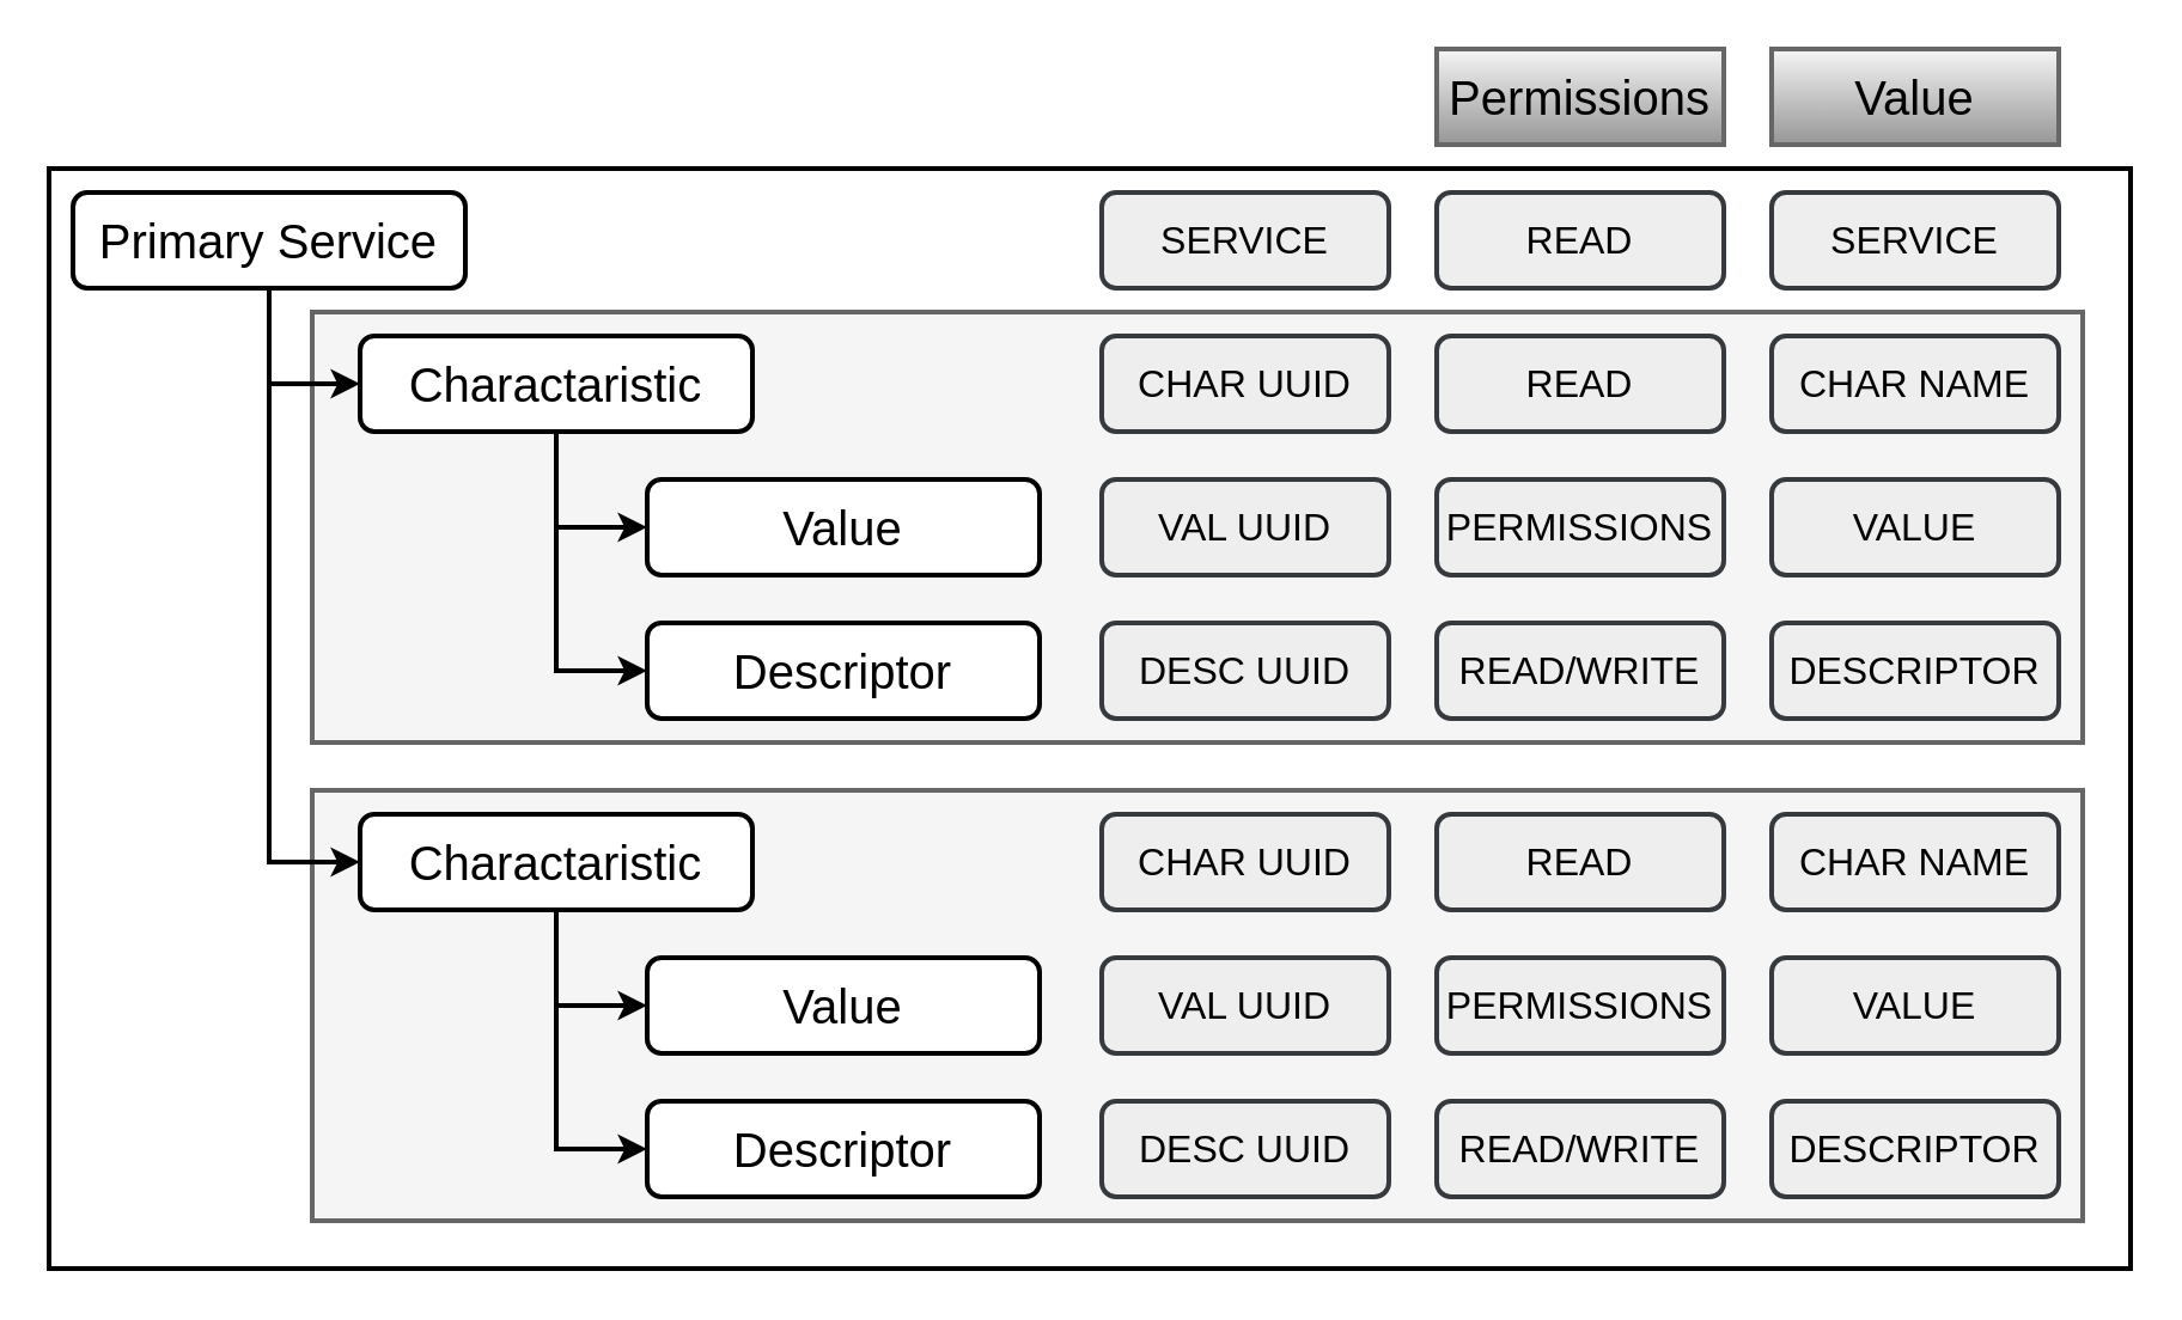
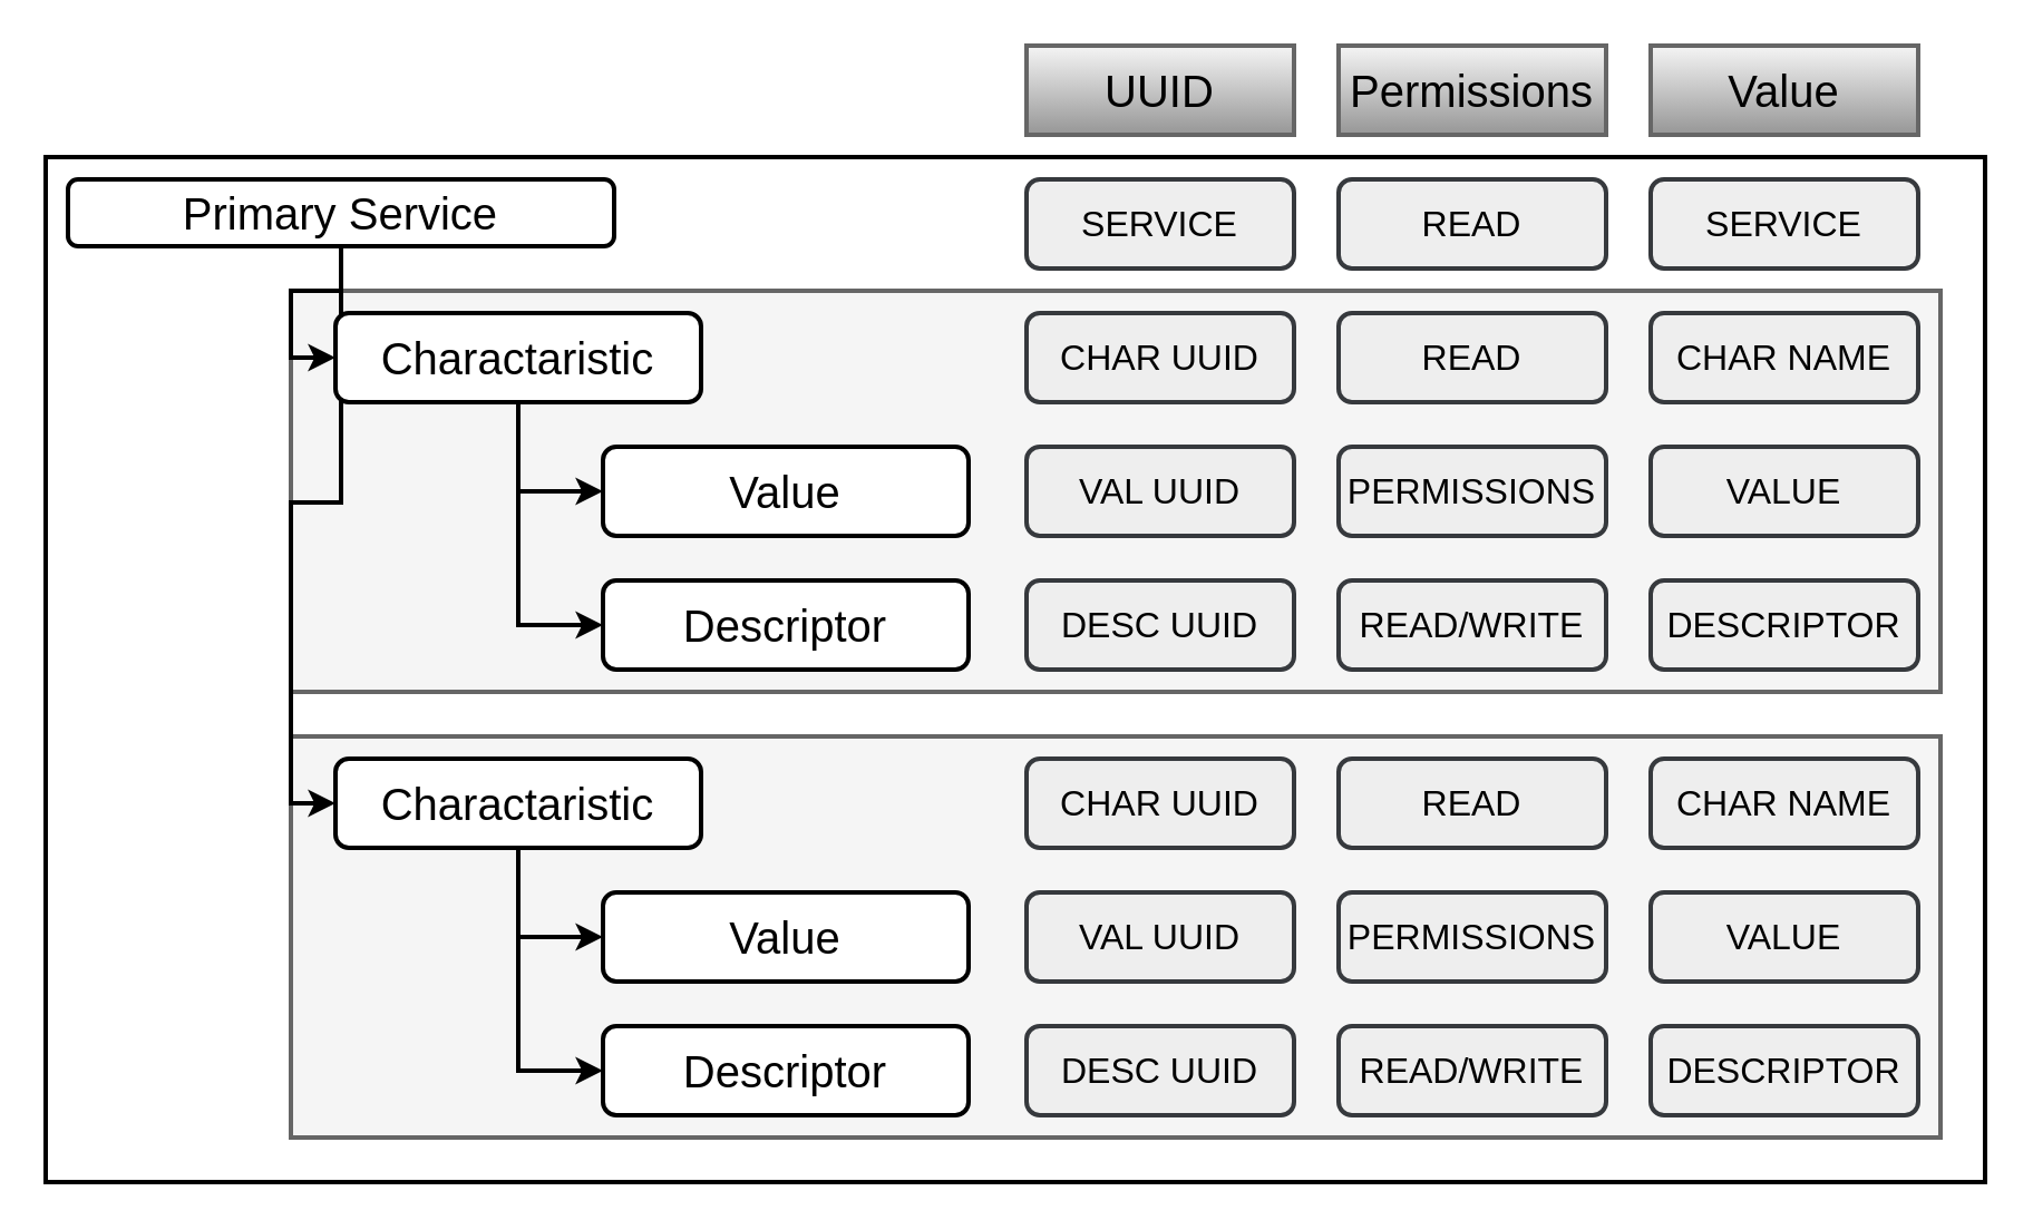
  <mxCell id="0" />
  <mxCell id="1" parent="0" />
  <mxCell id="2" value="" style="rounded=0;whiteSpace=wrap;html=1;glass=0;strokeWidth=2;fillColor=none;" vertex="1" parent="1"><mxGeometry x="20" y="70" width="870" height="460" as="geometry" /></mxCell>
  <mxCell id="3" value="" style="rounded=0;whiteSpace=wrap;html=1;glass=0;strokeWidth=2;strokeColor=#666666;fontColor=#333333;fillColor=#f5f5f5;" vertex="1" parent="1"><mxGeometry x="130" y="130" width="740" height="180" as="geometry" /></mxCell>
  <mxCell id="4" value="" style="rounded=0;whiteSpace=wrap;html=1;glass=0;strokeWidth=2;fillColor=#f5f5f5;strokeColor=#666666;fontColor=#333333;" vertex="1" parent="1"><mxGeometry x="130" y="330" width="740" height="180" as="geometry" /></mxCell>
  <mxCell id="5" style="edgeStyle=orthogonalEdgeStyle;rounded=0;orthogonalLoop=1;jettySize=auto;html=1;entryX=0;entryY=0.5;entryDx=0;entryDy=0;strokeWidth=2;" edge="1" parent="1" source="7" target="10"><mxGeometry relative="1" as="geometry" /></mxCell>
  <mxCell id="6" style="edgeStyle=orthogonalEdgeStyle;rounded=0;orthogonalLoop=1;jettySize=auto;html=1;entryX=0;entryY=0.5;entryDx=0;entryDy=0;strokeWidth=2;" edge="1" parent="1" source="7" target="14"><mxGeometry relative="1" as="geometry" /></mxCell>
- <mxCell id="7" value="&lt;font style=&quot;font-size: 20px&quot;&gt;Primary Service&lt;/font&gt;" style="rounded=1;whiteSpace=wrap;html=1;strokeWidth=2;" vertex="1" parent="1"><mxGeometry x="30" y="80" width="164" height="40" as="geometry" /></mxCell>
+ <mxCell id="7" value="&lt;font style=&quot;font-size: 20px&quot;&gt;Primary Service&lt;/font&gt;" style="rounded=1;whiteSpace=wrap;html=1;strokeWidth=2;" vertex="1" parent="1"><mxGeometry x="30" y="80" width="245" height="30" as="geometry" /></mxCell>
  <mxCell id="8" style="edgeStyle=orthogonalEdgeStyle;rounded=0;orthogonalLoop=1;jettySize=auto;html=1;entryX=0;entryY=0.5;entryDx=0;entryDy=0;strokeWidth=2;" edge="1" parent="1" source="10" target="11"><mxGeometry relative="1" as="geometry" /></mxCell>
  <mxCell id="9" style="edgeStyle=orthogonalEdgeStyle;rounded=0;orthogonalLoop=1;jettySize=auto;html=1;entryX=0;entryY=0.5;entryDx=0;entryDy=0;strokeWidth=2;" edge="1" parent="1" source="10" target="16"><mxGeometry relative="1" as="geometry" /></mxCell>
  <mxCell id="10" value="&lt;span style=&quot;font-size: 20px&quot;&gt;Charactaristic&lt;/span&gt;" style="rounded=1;whiteSpace=wrap;html=1;strokeWidth=2;" vertex="1" parent="1"><mxGeometry x="150" y="140" width="164" height="40" as="geometry" /></mxCell>
  <mxCell id="11" value="&lt;span style=&quot;font-size: 20px&quot;&gt;Value&lt;/span&gt;" style="rounded=1;whiteSpace=wrap;html=1;strokeWidth=2;" vertex="1" parent="1"><mxGeometry x="270" y="200" width="164" height="40" as="geometry" /></mxCell>
  <mxCell id="12" style="edgeStyle=orthogonalEdgeStyle;rounded=0;orthogonalLoop=1;jettySize=auto;html=1;entryX=0;entryY=0.5;entryDx=0;entryDy=0;strokeWidth=2;" edge="1" parent="1" source="14" target="15"><mxGeometry relative="1" as="geometry" /></mxCell>
  <mxCell id="13" style="edgeStyle=orthogonalEdgeStyle;rounded=0;orthogonalLoop=1;jettySize=auto;html=1;entryX=0;entryY=0.5;entryDx=0;entryDy=0;strokeWidth=2;" edge="1" parent="1" source="14" target="30"><mxGeometry relative="1" as="geometry" /></mxCell>
  <mxCell id="14" value="&lt;span style=&quot;font-size: 20px&quot;&gt;Charactaristic&lt;/span&gt;" style="rounded=1;whiteSpace=wrap;html=1;strokeWidth=2;" vertex="1" parent="1"><mxGeometry x="150" y="340" width="164" height="40" as="geometry" /></mxCell>
  <mxCell id="15" value="&lt;span style=&quot;font-size: 20px&quot;&gt;Descriptor&lt;/span&gt;" style="rounded=1;whiteSpace=wrap;html=1;strokeWidth=2;" vertex="1" parent="1"><mxGeometry x="270" y="460" width="164" height="40" as="geometry" /></mxCell>
  <mxCell id="16" value="&lt;span style=&quot;font-size: 20px&quot;&gt;Descriptor&lt;/span&gt;" style="rounded=1;whiteSpace=wrap;html=1;strokeWidth=2;" vertex="1" parent="1"><mxGeometry x="270" y="260" width="164" height="40" as="geometry" /></mxCell>
+ <mxCell id="17" value="&lt;font style=&quot;font-size: 20px&quot;&gt;UUID&lt;/font&gt;" style="rounded=0;whiteSpace=wrap;html=1;strokeWidth=2;fillColor=#f5f5f5;glass=0;strokeColor=#666666;gradientColor=#969696;" vertex="1" parent="1"><mxGeometry x="460" y="20" width="120" height="40" as="geometry" /></mxCell>
  <mxCell id="18" value="&lt;font style=&quot;font-size: 20px&quot;&gt;Permissions&lt;/font&gt;" style="rounded=0;whiteSpace=wrap;html=1;strokeWidth=2;fillColor=#f5f5f5;gradientColor=#969696;strokeColor=#666666;glass=0;" vertex="1" parent="1"><mxGeometry x="600" y="20" width="120" height="40" as="geometry" /></mxCell>
  <mxCell id="19" value="&lt;font style=&quot;font-size: 20px&quot;&gt;Value&lt;/font&gt;" style="rounded=0;whiteSpace=wrap;html=1;strokeWidth=2;fillColor=#f5f5f5;gradientColor=#969696;strokeColor=#666666;glass=0;" vertex="1" parent="1"><mxGeometry x="740" y="20" width="120" height="40" as="geometry" /></mxCell>
  <mxCell id="20" value="&lt;font style=&quot;font-size: 16px&quot;&gt;SERVICE&lt;/font&gt;" style="rounded=1;whiteSpace=wrap;html=1;strokeWidth=2;fillColor=#eeeeee;strokeColor=#36393d;" vertex="1" parent="1"><mxGeometry x="460" y="80" width="120" height="40" as="geometry" /></mxCell>
  <mxCell id="21" value="&lt;font style=&quot;font-size: 16px&quot;&gt;CHAR UUID&lt;/font&gt;" style="rounded=1;whiteSpace=wrap;html=1;strokeWidth=2;fillColor=#eeeeee;strokeColor=#36393d;" vertex="1" parent="1"><mxGeometry x="460" y="140" width="120" height="40" as="geometry" /></mxCell>
  <mxCell id="22" value="&lt;font style=&quot;font-size: 16px&quot;&gt;VAL UUID&lt;/font&gt;" style="rounded=1;whiteSpace=wrap;html=1;strokeWidth=2;fillColor=#eeeeee;strokeColor=#36393d;" vertex="1" parent="1"><mxGeometry x="460" y="200" width="120" height="40" as="geometry" /></mxCell>
  <mxCell id="23" value="&lt;font style=&quot;font-size: 16px&quot;&gt;DESC UUID&lt;/font&gt;" style="rounded=1;whiteSpace=wrap;html=1;strokeWidth=2;fillColor=#eeeeee;strokeColor=#36393d;" vertex="1" parent="1"><mxGeometry x="460" y="260" width="120" height="40" as="geometry" /></mxCell>
  <mxCell id="24" value="&lt;font style=&quot;font-size: 16px&quot;&gt;CHAR UUID&lt;/font&gt;" style="rounded=1;whiteSpace=wrap;html=1;strokeWidth=2;fillColor=#eeeeee;strokeColor=#36393d;" vertex="1" parent="1"><mxGeometry x="460" y="340" width="120" height="40" as="geometry" /></mxCell>
  <mxCell id="25" value="&lt;font style=&quot;font-size: 16px&quot;&gt;READ&lt;/font&gt;" style="rounded=1;whiteSpace=wrap;html=1;strokeWidth=2;fillColor=#eeeeee;strokeColor=#36393d;" vertex="1" parent="1"><mxGeometry x="600" y="80" width="120" height="40" as="geometry" /></mxCell>
  <mxCell id="26" value="&lt;font style=&quot;font-size: 16px&quot;&gt;READ&lt;/font&gt;" style="rounded=1;whiteSpace=wrap;html=1;strokeWidth=2;fillColor=#eeeeee;strokeColor=#36393d;" vertex="1" parent="1"><mxGeometry x="600" y="140" width="120" height="40" as="geometry" /></mxCell>
  <mxCell id="27" value="&lt;font style=&quot;font-size: 16px&quot;&gt;PERMISSIONS&lt;/font&gt;" style="rounded=1;whiteSpace=wrap;html=1;strokeWidth=2;fillColor=#eeeeee;strokeColor=#36393d;" vertex="1" parent="1"><mxGeometry x="600" y="200" width="120" height="40" as="geometry" /></mxCell>
  <mxCell id="28" value="&lt;font style=&quot;font-size: 16px&quot;&gt;READ/WRITE&lt;/font&gt;" style="rounded=1;whiteSpace=wrap;html=1;strokeWidth=2;fillColor=#eeeeee;strokeColor=#36393d;" vertex="1" parent="1"><mxGeometry x="600" y="260" width="120" height="40" as="geometry" /></mxCell>
  <mxCell id="29" value="&lt;font style=&quot;font-size: 16px&quot;&gt;READ&lt;/font&gt;" style="rounded=1;whiteSpace=wrap;html=1;strokeWidth=2;fillColor=#eeeeee;strokeColor=#36393d;" vertex="1" parent="1"><mxGeometry x="600" y="340" width="120" height="40" as="geometry" /></mxCell>
  <mxCell id="30" value="&lt;span style=&quot;font-size: 20px&quot;&gt;Value&lt;/span&gt;" style="rounded=1;whiteSpace=wrap;html=1;strokeWidth=2;" vertex="1" parent="1"><mxGeometry x="270" y="400" width="164" height="40" as="geometry" /></mxCell>
  <mxCell id="31" value="&lt;font style=&quot;font-size: 16px&quot;&gt;SERVICE&lt;/font&gt;" style="rounded=1;whiteSpace=wrap;html=1;strokeWidth=2;fillColor=#eeeeee;strokeColor=#36393d;" vertex="1" parent="1"><mxGeometry x="740" y="80" width="120" height="40" as="geometry" /></mxCell>
  <mxCell id="32" value="&lt;font style=&quot;font-size: 16px&quot;&gt;CHAR NAME&lt;/font&gt;" style="rounded=1;whiteSpace=wrap;html=1;strokeWidth=2;fillColor=#eeeeee;strokeColor=#36393d;" vertex="1" parent="1"><mxGeometry x="740" y="140" width="120" height="40" as="geometry" /></mxCell>
  <mxCell id="33" value="&lt;font style=&quot;font-size: 16px&quot;&gt;VALUE&lt;/font&gt;" style="rounded=1;whiteSpace=wrap;html=1;strokeWidth=2;fillColor=#eeeeee;strokeColor=#36393d;" vertex="1" parent="1"><mxGeometry x="740" y="200" width="120" height="40" as="geometry" /></mxCell>
  <mxCell id="34" value="&lt;font style=&quot;font-size: 16px&quot;&gt;DESCRIPTOR&lt;/font&gt;" style="rounded=1;whiteSpace=wrap;html=1;strokeWidth=2;fillColor=#eeeeee;strokeColor=#36393d;" vertex="1" parent="1"><mxGeometry x="740" y="260" width="120" height="40" as="geometry" /></mxCell>
  <mxCell id="35" value="&lt;font style=&quot;font-size: 16px&quot;&gt;VAL UUID&lt;/font&gt;" style="rounded=1;whiteSpace=wrap;html=1;strokeWidth=2;fillColor=#eeeeee;strokeColor=#36393d;" vertex="1" parent="1"><mxGeometry x="460" y="400" width="120" height="40" as="geometry" /></mxCell>
  <mxCell id="36" value="&lt;font style=&quot;font-size: 16px&quot;&gt;PERMISSIONS&lt;/font&gt;" style="rounded=1;whiteSpace=wrap;html=1;strokeWidth=2;fillColor=#eeeeee;strokeColor=#36393d;" vertex="1" parent="1"><mxGeometry x="600" y="400" width="120" height="40" as="geometry" /></mxCell>
  <mxCell id="37" value="&lt;font style=&quot;font-size: 16px&quot;&gt;READ/WRITE&lt;/font&gt;" style="rounded=1;whiteSpace=wrap;html=1;strokeWidth=2;fillColor=#eeeeee;strokeColor=#36393d;" vertex="1" parent="1"><mxGeometry x="600" y="460" width="120" height="40" as="geometry" /></mxCell>
  <mxCell id="38" value="&lt;font style=&quot;font-size: 16px&quot;&gt;DESC UUID&lt;/font&gt;" style="rounded=1;whiteSpace=wrap;html=1;strokeWidth=2;fillColor=#eeeeee;strokeColor=#36393d;" vertex="1" parent="1"><mxGeometry x="460" y="460" width="120" height="40" as="geometry" /></mxCell>
  <mxCell id="39" value="&lt;font style=&quot;font-size: 16px&quot;&gt;CHAR NAME&lt;/font&gt;" style="rounded=1;whiteSpace=wrap;html=1;strokeWidth=2;fillColor=#eeeeee;strokeColor=#36393d;" vertex="1" parent="1"><mxGeometry x="740" y="340" width="120" height="40" as="geometry" /></mxCell>
  <mxCell id="40" value="&lt;font style=&quot;font-size: 16px&quot;&gt;VALUE&lt;/font&gt;" style="rounded=1;whiteSpace=wrap;html=1;strokeWidth=2;fillColor=#eeeeee;strokeColor=#36393d;" vertex="1" parent="1"><mxGeometry x="740" y="400" width="120" height="40" as="geometry" /></mxCell>
  <mxCell id="41" value="&lt;font style=&quot;font-size: 16px&quot;&gt;DESCRIPTOR&lt;/font&gt;" style="rounded=1;whiteSpace=wrap;html=1;strokeWidth=2;fillColor=#eeeeee;strokeColor=#36393d;" vertex="1" parent="1"><mxGeometry x="740" y="460" width="120" height="40" as="geometry" /></mxCell>
